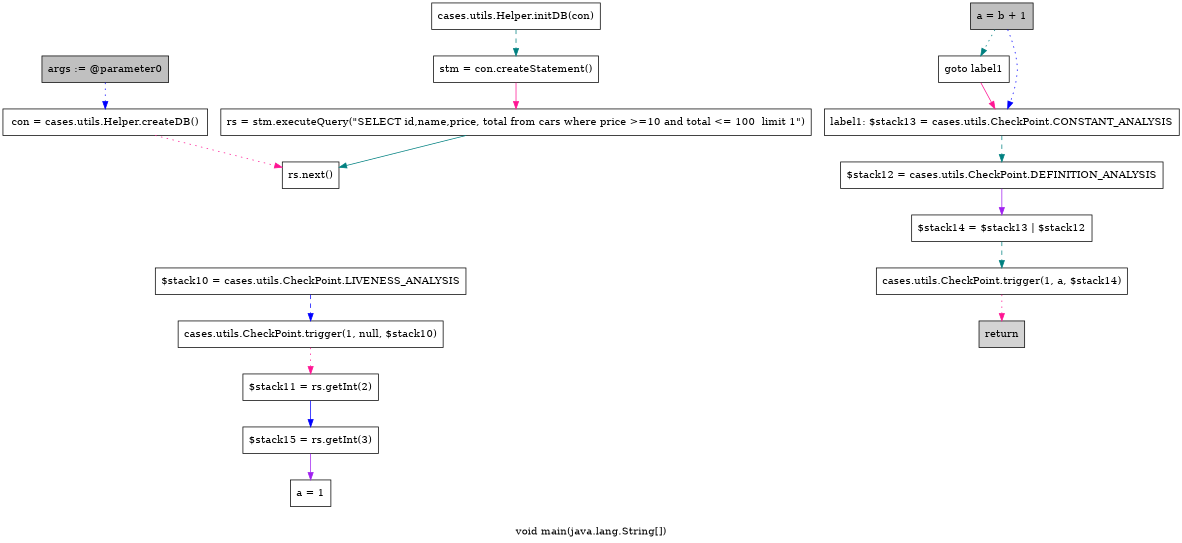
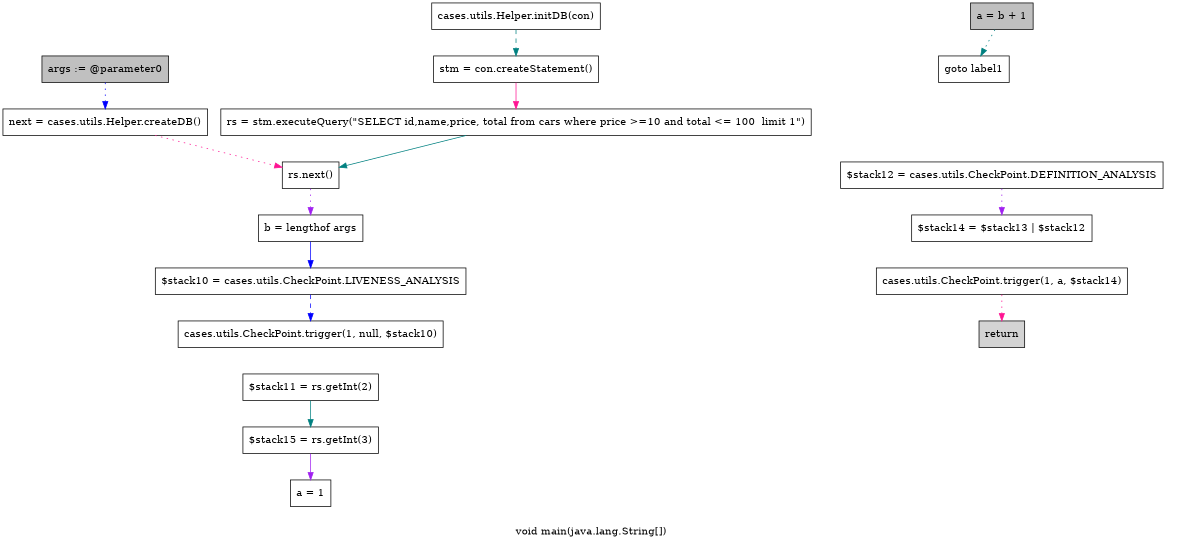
  digraph {
    label="void main(java.lang.String[])"
    node [shape=box]
    edge [color=teal style=dotted]
    n1 [fillcolor=gray label="args := @parameter0" style=filled]
-   n2 [label="con = cases.utils.Helper.createDB()"]
+   n2 [label="next = cases.utils.Helper.createDB()"]
    n3 [label="rs.next()"]
    n4 [label="cases.utils.Helper.initDB(con)"]
    n5 [label="stm = con.createStatement()"]
    n6 [label="rs = stm.executeQuery(\"SELECT id,name,price, total from cars where price >=10 and total <= 100  limit 1\")"]
+   n7 [label="b = lengthof args"]
    n8 [label="$stack10 = cases.utils.CheckPoint.LIVENESS_ANALYSIS"]
    n9 [label="cases.utils.CheckPoint.trigger(1, null, $stack10)"]
    n10 [label="$stack11 = rs.getInt(2)"]
    n11 [label="$stack15 = rs.getInt(3)"]
    n12 [label="a = 1"]
    n13 [label="goto label1"]
-   n14 [label="label1: $stack13 = cases.utils.CheckPoint.CONSTANT_ANALYSIS"]
    n15 [label="$stack12 = cases.utils.CheckPoint.DEFINITION_ANALYSIS"]
    n16 [label="$stack14 = $stack13 | $stack12"]
    n17 [fillcolor=gray label="a = b + 1" style=filled]
    n18 [label="cases.utils.CheckPoint.trigger(1, a, $stack14)"]
    n19 [fillcolor=lightgray label=return style=filled]
    n1 -> n2 [color=blue]
    n2 -> n3 [color=deeppink]
+   n3 -> n7 [color=purple]
    n4 -> n5 [style=dashed]
    n5 -> n6 [color=deeppink style=solid]
    n6 -> n3 [style=solid]
+   n7 -> n8 [color=blue style=solid]
    n8 -> n9 [color=blue style=dashed]
-   n9 -> n10 [color=deeppink]
-   n10 -> n11 [color=blue style=solid]
+   n10 -> n11 [style=solid]
    n11 -> n12 [color=purple style=solid]
-   n13 -> n14 [color=deeppink style=solid]
-   n14 -> n15 [style=dashed]
-   n15 -> n16 [color=purple style=solid]
-   n16 -> n18 [style=dashed]
+   n15 -> n16 [color=purple]
    n17 -> n13
-   n17 -> n14 [color=blue]
    n18 -> n19 [color=deeppink]
  }
